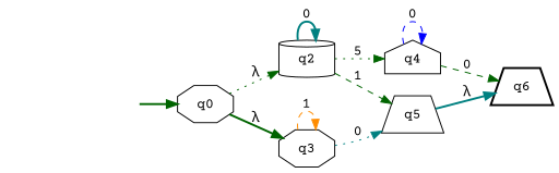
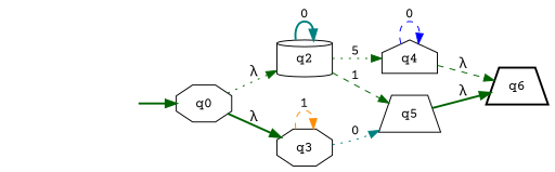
  digraph {
    fontname="Courier Prime"
    rankdir=LR
    node [fontname="Courier Prime" shape=octagon]
    edge [color=darkgreen fontname="Courier Prime" style=bold]
    _invisible [style=invis shape=""]
    q0
    q2 [shape=cylinder]
    q3
    q4 [shape=house]
    q5 [shape=trapezium]
    n7 [label=q6 penwidth=2 shape=trapezium]
    _invisible -> q0
    q0 -> q2 [label="λ" style=dotted]
    q0 -> q3 [label="λ"]
    q2 -> q2 [color=teal label=0]
    q2 -> q4 [label=5 style=dotted]
    q2 -> q5 [label=1 style=dashed]
    q3 -> q3 [color=darkorange label=1 style=dashed]
    q3 -> q5 [color=teal label=0 style=dotted]
    q4 -> q4 [color=blue label=0 style=dashed]
-   q4 -> n7 [label=0 style=dashed]
-   q5 -> n7 [color=teal label="λ"]
+   q4 -> n7 [label="λ" style=dashed]
+   q5 -> n7 [label="λ"]
  }
